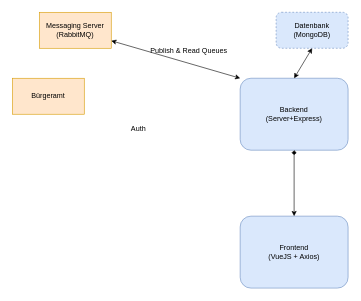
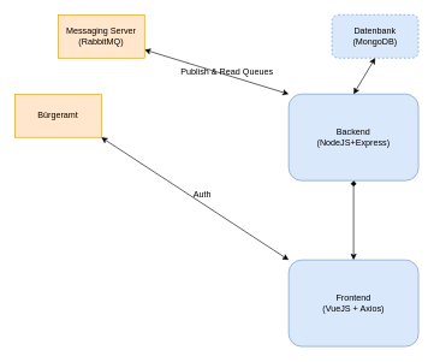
  <mxCell id="0" />
  <mxCell id="1" parent="0" />
- <mxCell id="2" value="Backend&lt;br&gt;(Server+Express)" style="rounded=1;whiteSpace=wrap;html=1;fillColor=#dae8fc;strokeColor=#6c8ebf;" vertex="1" parent="1"><mxGeometry x="400" y="130" width="180" height="120" as="geometry" /></mxCell>
+ <mxCell id="2" value="Backend&lt;br&gt;(NodeJS+Express)" style="rounded=1;whiteSpace=wrap;html=1;fillColor=#dae8fc;strokeColor=#6c8ebf;" vertex="1" parent="1"><mxGeometry x="400" y="130" width="180" height="120" as="geometry" /></mxCell>
  <mxCell id="3" value="Frontend&lt;br&gt;(VueJS + Axios)" style="rounded=1;whiteSpace=wrap;html=1;fillColor=#dae8fc;strokeColor=#6c8ebf;" vertex="1" parent="1"><mxGeometry x="400" y="360" width="180" height="120" as="geometry" /></mxCell>
  <mxCell id="4" value="" style="endArrow=diamond;startArrow=classic;html=1;exitX=0.5;exitY=0;exitDx=0;exitDy=0;entryX=0.5;entryY=1;entryDx=0;entryDy=0;" edge="1" parent="1" source="3" target="2"><mxGeometry width="50" height="50" relative="1" as="geometry"><mxPoint x="460" y="310" as="sourcePoint" /><mxPoint x="510" y="260" as="targetPoint" /></mxGeometry></mxCell>
- <mxCell id="5" value="Messaging Server&lt;br&gt;(RabbitMQ)" style="rounded=0;whiteSpace=wrap;html=1;fillColor=#ffe6cc;strokeColor=#d79b00;" vertex="1" parent="1"><mxGeometry x="65" y="20" width="120" height="60" as="geometry" /></mxCell>
+ <mxCell id="5" value="Messaging Server&lt;br&gt;(RabbitMQ)" style="rounded=0;whiteSpace=wrap;html=1;fillColor=#ffe6cc;strokeColor=#d79b00;" vertex="1" parent="1"><mxGeometry x="80" y="20" width="120" height="60" as="geometry" /></mxCell>
  <mxCell id="6" value="" style="endArrow=classic;startArrow=classic;html=1;entryX=0;entryY=0;entryDx=0;entryDy=0;" edge="1" parent="1" source="5" target="2"><mxGeometry width="50" height="50" relative="1" as="geometry"><mxPoint x="230" y="310" as="sourcePoint" /><mxPoint x="280" y="260" as="targetPoint" /></mxGeometry></mxCell>
  <mxCell id="7" value="Bürgeramt" style="rounded=0;whiteSpace=wrap;html=1;fillColor=#ffe6cc;strokeColor=#d79b00;" vertex="1" parent="1"><mxGeometry x="20" y="130" width="120" height="60" as="geometry" /></mxCell>
- <mxCell id="9" value="Auth" style="text;html=1;align=center;verticalAlign=middle;resizable=0;points=[];autosize=1;" vertex="1" parent="1"><mxGeometry x="210" y="205" width="40" height="20" as="geometry" /></mxCell>
+ <mxCell id="8" value="" style="endArrow=classic;startArrow=classic;html=1;exitX=1;exitY=1;exitDx=0;exitDy=0;entryX=0;entryY=0;entryDx=0;entryDy=0;" edge="1" parent="1" source="7" target="3"><mxGeometry width="50" height="50" relative="1" as="geometry"><mxPoint x="220" y="290" as="sourcePoint" /><mxPoint x="270" y="240" as="targetPoint" /></mxGeometry></mxCell>
+ <mxCell id="9" value="Auth" style="text;html=1;align=center;verticalAlign=middle;resizable=0;points=[];autosize=1;" vertex="1" parent="1"><mxGeometry x="260" y="260" width="40" height="20" as="geometry" /></mxCell>
  <mxCell id="10" value="Datenbank&lt;br&gt;(MongoDB)" style="rounded=1;whiteSpace=wrap;html=1;fillColor=#dae8fc;strokeColor=#6c8ebf;dashed=1;" vertex="1" parent="1"><mxGeometry x="460" y="20" width="120" height="60" as="geometry" /></mxCell>
  <mxCell id="11" value="" style="endArrow=classic;startArrow=classic;html=1;entryX=0.5;entryY=0;entryDx=0;entryDy=0;exitX=0.5;exitY=1;exitDx=0;exitDy=0;" edge="1" parent="1" source="10" target="2"><mxGeometry width="50" height="50" relative="1" as="geometry"><mxPoint x="520" y="130" as="sourcePoint" /><mxPoint x="520" y="150.711" as="targetPoint" /></mxGeometry></mxCell>
- <mxCell id="12" value="Publish &amp;amp; Read Queues" style="text;html=1;align=center;verticalAlign=middle;resizable=0;points=[];autosize=1;" vertex="1" parent="1"><mxGeometry x="244" y="75" width="140" height="20" as="geometry" /></mxCell>
+ <mxCell id="12" value="Publish &amp;amp; Read Queues" style="text;html=1;align=center;verticalAlign=middle;resizable=0;points=[];autosize=1;" vertex="1" parent="1"><mxGeometry x="244" y="90" width="140" height="20" as="geometry" /></mxCell>
